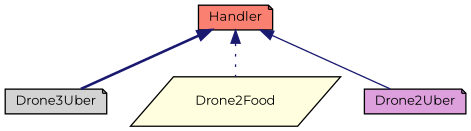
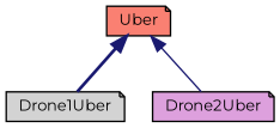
  digraph {
    fontname=Montserrat
    node [color=black fontname=Montserrat fontsize=10 shape=note style=filled]
    edge [color=midnightblue dir=back fontname=Montserrat fontsize=10 labelfontname=Helvetica labelfontsize=10]
-   n1 [fillcolor=salmon fontcolor=black height=0.2 label=Handler width=0.4]
-   n2 [fillcolor=lightgrey height=0.2 label=Drone3Uber width=0.4]
-   n3 [fillcolor=lightyellow height=0.2 label=Drone2Food shape=parallelogram width=0.4]
+   n1 [fillcolor=salmon fontcolor=black height=0.2 label=Uber width=0.4]
+   n2 [fillcolor=lightgrey height=0.2 label=Drone1Uber width=0.4]
    n4 [fillcolor=plum height=0.2 label=Drone2Uber width=0.4]
    n1 -> n2 [style=bold]
-   n1 -> n3 [style=dotted]
    n1 -> n4 [style=solid]
  }
